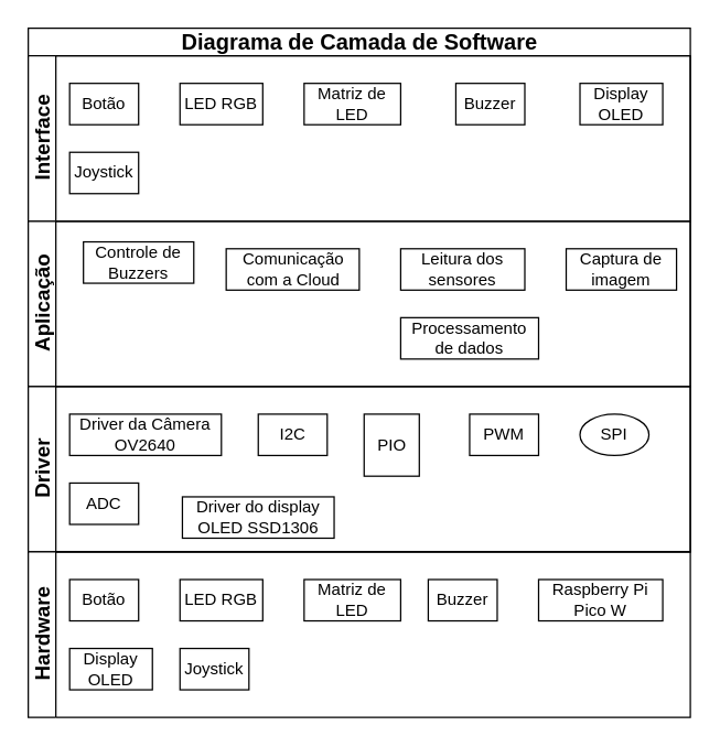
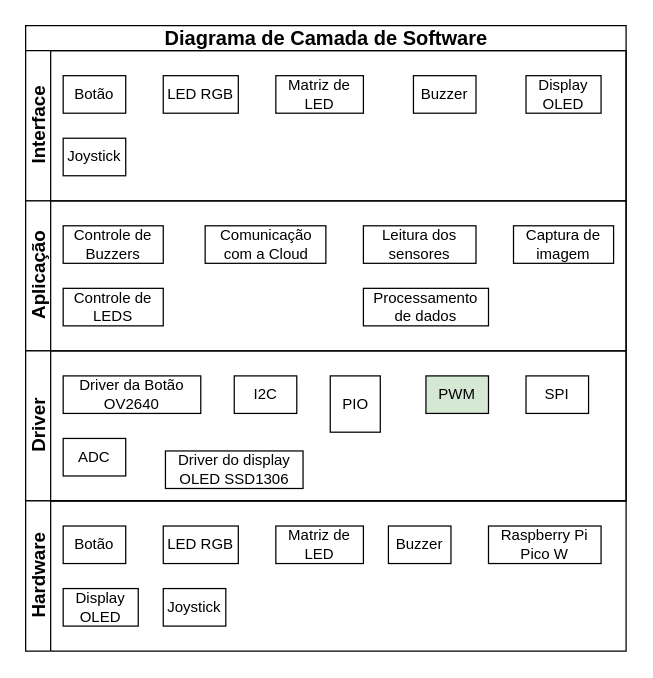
  <mxCell id="0" />
  <mxCell id="1" parent="0" />
  <mxCell id="2" value="&lt;font style=&quot;font-size: 16px;&quot;&gt;Diagrama de Camada de Software&lt;/font&gt;" style="swimlane;childLayout=stackLayout;resizeParent=1;resizeParentMax=0;horizontal=1;startSize=20;horizontalStack=0;html=1;" parent="1" vertex="1"><mxGeometry x="20" y="20" width="480" height="380" as="geometry" /></mxCell>
  <mxCell id="3" value="&lt;font style=&quot;font-size: 15px;&quot;&gt;Interface&lt;/font&gt;" style="swimlane;startSize=20;horizontal=0;html=1;" parent="2" vertex="1"><mxGeometry y="20" width="480" height="120" as="geometry" /></mxCell>
  <mxCell id="4" value="&lt;font&gt;Botão&lt;/font&gt;" style="rounded=0;whiteSpace=wrap;html=1;" parent="3" vertex="1"><mxGeometry x="30" y="20" width="50" height="30" as="geometry" /></mxCell>
  <mxCell id="5" value="&lt;font&gt;LED RGB&lt;/font&gt;" style="rounded=0;whiteSpace=wrap;html=1;" parent="3" vertex="1"><mxGeometry x="110" y="20" width="60" height="30" as="geometry" /></mxCell>
  <mxCell id="6" value="Matriz de LED" style="rounded=0;whiteSpace=wrap;html=1;" parent="3" vertex="1"><mxGeometry x="200" y="20" width="70" height="30" as="geometry" /></mxCell>
  <mxCell id="7" value="Buzzer" style="rounded=0;whiteSpace=wrap;html=1;" parent="3" vertex="1"><mxGeometry x="310" y="20" width="50" height="30" as="geometry" /></mxCell>
  <mxCell id="8" value="Display OLED" style="rounded=0;whiteSpace=wrap;html=1;" parent="3" vertex="1"><mxGeometry x="400" y="20" width="60" height="30" as="geometry" /></mxCell>
  <mxCell id="9" value="Joystick" style="rounded=0;whiteSpace=wrap;html=1;" parent="3" vertex="1"><mxGeometry x="30" y="70" width="50" height="30" as="geometry" /></mxCell>
  <mxCell id="10" value="&lt;font style=&quot;font-size: 15px;&quot;&gt;Aplicação&lt;/font&gt;" style="swimlane;startSize=20;horizontal=0;html=1;" parent="2" vertex="1"><mxGeometry y="140" width="480" height="120" as="geometry" /></mxCell>
  <mxCell id="11" value="Comunicação com a Cloud" style="rounded=0;whiteSpace=wrap;html=1;" parent="10" vertex="1"><mxGeometry x="143.5" y="20" width="96.5" height="30" as="geometry" /></mxCell>
  <mxCell id="12" value="Leitura dos sensores" style="rounded=0;whiteSpace=wrap;html=1;" parent="10" vertex="1"><mxGeometry x="270" y="20" width="90" height="30" as="geometry" /></mxCell>
+ <mxCell id="13" value="Controle de LEDS" style="rounded=0;whiteSpace=wrap;html=1;" parent="10" vertex="1"><mxGeometry x="30" y="70" width="80" height="30" as="geometry" /></mxCell>
  <mxCell id="14" value="Captura de imagem" style="rounded=0;whiteSpace=wrap;html=1;" parent="10" vertex="1"><mxGeometry x="390" y="20" width="80" height="30" as="geometry" /></mxCell>
- <mxCell id="15" value="Controle de Buzzers" style="rounded=0;whiteSpace=wrap;html=1;" parent="10" vertex="1"><mxGeometry x="40" y="15" width="80" height="30" as="geometry" /></mxCell>
+ <mxCell id="15" value="Controle de Buzzers" style="rounded=0;whiteSpace=wrap;html=1;" parent="10" vertex="1"><mxGeometry x="30" y="20" width="80" height="30" as="geometry" /></mxCell>
  <mxCell id="16" value="Processamento de dados" style="rounded=0;whiteSpace=wrap;html=1;" parent="10" vertex="1"><mxGeometry x="270" y="70" width="100" height="30" as="geometry" /></mxCell>
  <mxCell id="17" value="&lt;font style=&quot;font-size: 15px;&quot;&gt;Driver&lt;/font&gt;" style="swimlane;startSize=20;horizontal=0;html=1;" parent="2" vertex="1"><mxGeometry y="260" width="480" height="120" as="geometry" /></mxCell>
- <mxCell id="18" value="Driver da Câmera OV2640" style="rounded=0;whiteSpace=wrap;html=1;" parent="17" vertex="1"><mxGeometry x="30" y="20" width="110" height="30" as="geometry" /></mxCell>
+ <mxCell id="18" value="Driver da Botão OV2640" style="rounded=0;whiteSpace=wrap;html=1;" parent="17" vertex="1"><mxGeometry x="30" y="20" width="110" height="30" as="geometry" /></mxCell>
  <mxCell id="19" value="I2C" style="rounded=0;whiteSpace=wrap;html=1;" parent="17" vertex="1"><mxGeometry x="166.75" y="20" width="50" height="30" as="geometry" /></mxCell>
- <mxCell id="20" value="PWM" style="rounded=0;whiteSpace=wrap;html=1;" parent="17" vertex="1"><mxGeometry x="320" y="20" width="50" height="30" as="geometry" /></mxCell>
- <mxCell id="21" value="SPI" style="ellipse;whiteSpace=wrap;html=1;" parent="17" vertex="1"><mxGeometry x="400" y="20" width="50" height="30" as="geometry" /></mxCell>
+ <mxCell id="20" value="PWM" style="rounded=0;whiteSpace=wrap;html=1;fillColor=#d5e8d4;" parent="17" vertex="1"><mxGeometry x="320" y="20" width="50" height="30" as="geometry" /></mxCell>
+ <mxCell id="21" value="SPI" style="rounded=0;whiteSpace=wrap;html=1;" parent="17" vertex="1"><mxGeometry x="400" y="20" width="50" height="30" as="geometry" /></mxCell>
  <mxCell id="22" value="ADC" style="rounded=0;whiteSpace=wrap;html=1;" parent="17" vertex="1"><mxGeometry x="30" y="70" width="50" height="30" as="geometry" /></mxCell>
  <mxCell id="23" value="PIO" style="rounded=0;whiteSpace=wrap;html=1;" parent="17" vertex="1"><mxGeometry x="243.5" y="20" width="40" height="45" as="geometry" /></mxCell>
  <mxCell id="24" value="Driver do display OLED SSD1306" style="rounded=0;whiteSpace=wrap;html=1;" vertex="1" parent="17"><mxGeometry x="111.75" y="80" width="110" height="30" as="geometry" /></mxCell>
  <mxCell id="25" value="&lt;font style=&quot;font-size: 15px;&quot;&gt;Hardware&lt;/font&gt;" style="swimlane;startSize=20;horizontal=0;html=1;" parent="1" vertex="1"><mxGeometry x="20" y="400" width="480" height="120" as="geometry" /></mxCell>
  <mxCell id="26" value="Raspberry Pi Pico W" style="rounded=0;whiteSpace=wrap;html=1;" parent="25" vertex="1"><mxGeometry x="370" y="20" width="90" height="30" as="geometry" /></mxCell>
  <mxCell id="27" value="&lt;font&gt;Botão&lt;/font&gt;" style="rounded=0;whiteSpace=wrap;html=1;" vertex="1" parent="25"><mxGeometry x="30" y="20" width="50" height="30" as="geometry" /></mxCell>
  <mxCell id="28" value="&lt;font&gt;LED RGB&lt;/font&gt;" style="rounded=0;whiteSpace=wrap;html=1;" vertex="1" parent="25"><mxGeometry x="110" y="20" width="60" height="30" as="geometry" /></mxCell>
  <mxCell id="29" value="Matriz de LED" style="rounded=0;whiteSpace=wrap;html=1;" vertex="1" parent="25"><mxGeometry x="200" y="20" width="70" height="30" as="geometry" /></mxCell>
  <mxCell id="30" value="Buzzer" style="rounded=0;whiteSpace=wrap;html=1;" vertex="1" parent="25"><mxGeometry x="290" y="20" width="50" height="30" as="geometry" /></mxCell>
  <mxCell id="31" value="Display OLED" style="rounded=0;whiteSpace=wrap;html=1;" vertex="1" parent="25"><mxGeometry x="30" y="70" width="60" height="30" as="geometry" /></mxCell>
  <mxCell id="32" value="Joystick" style="rounded=0;whiteSpace=wrap;html=1;" vertex="1" parent="25"><mxGeometry x="110" y="70" width="50" height="30" as="geometry" /></mxCell>
